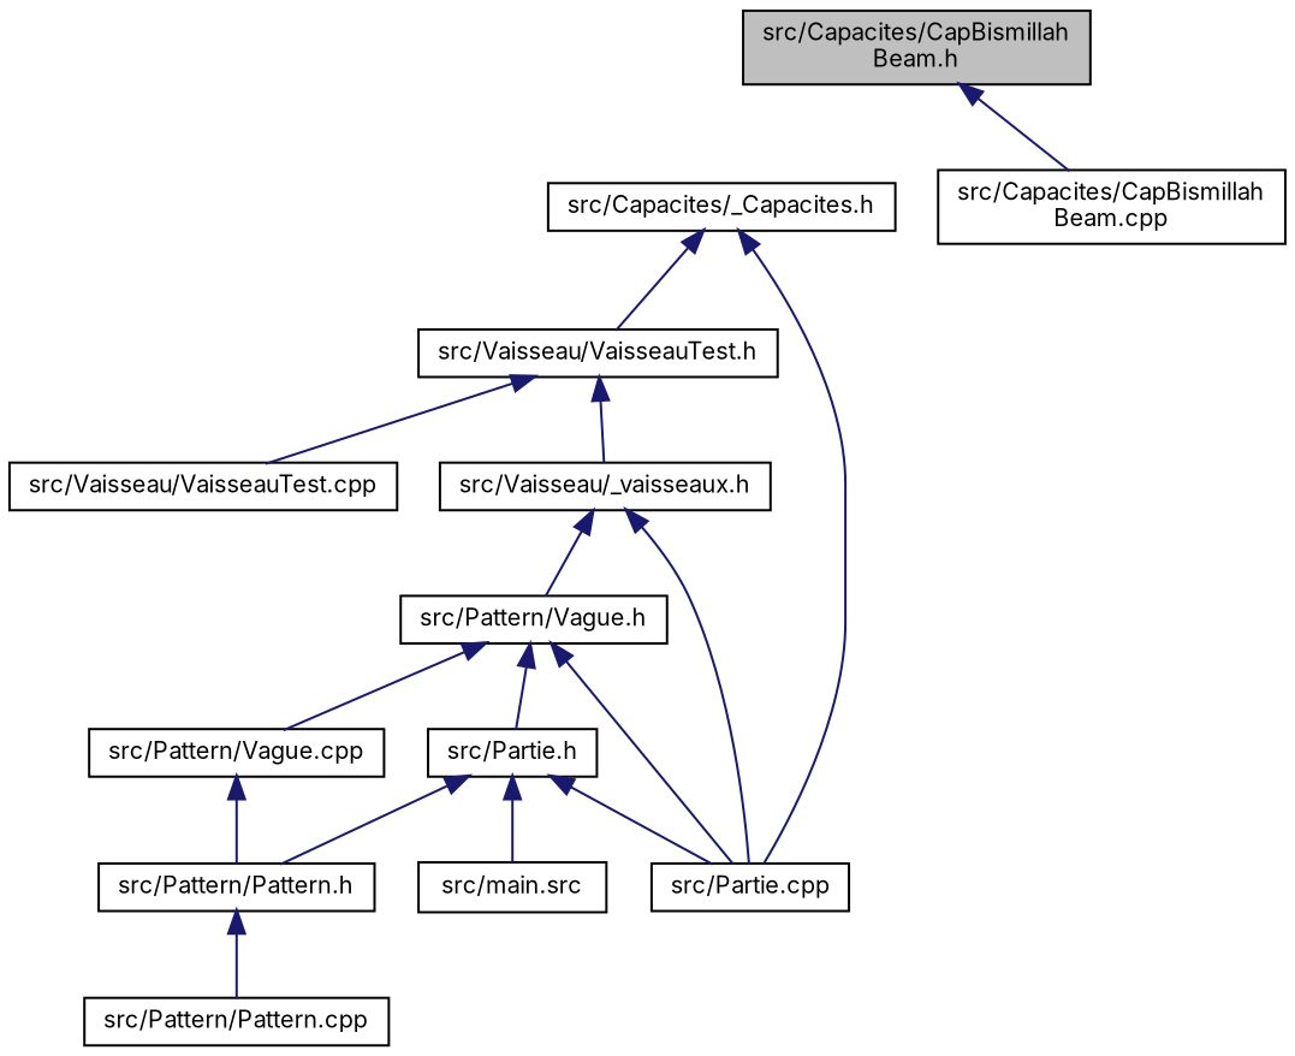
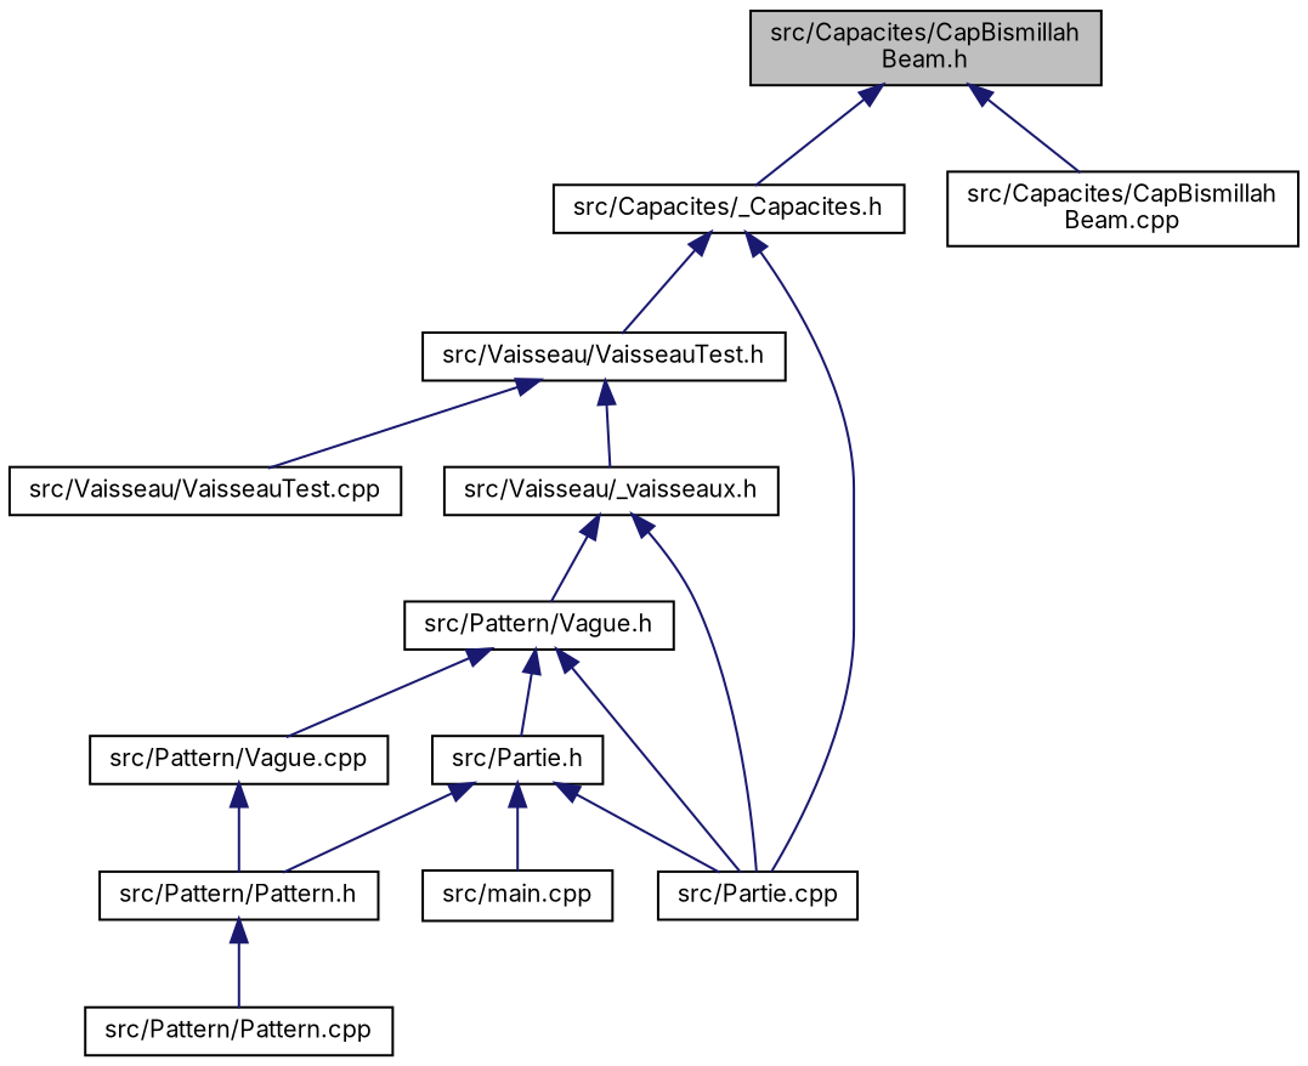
  digraph {
    fontname=Inter
    node [color=black fillcolor=white fontname=Inter fontsize=10 shape=record style=filled]
    edge [color=midnightblue dir=back fontname=Inter fontsize=10 labelfontname=Helvetica labelfontsize=10 style=solid]
    n1 [fillcolor=grey75 fontcolor=black height=0.2 label="src/Capacites/CapBismillah\lBeam.h" width=0.4]
    n2 [height=0.2 label="src/Capacites/_Capacites.h" width=0.4]
    n3 [height=0.2 label="src/Capacites/CapBismillah\lBeam.cpp" width=0.4]
    n4 [height=0.2 label="src/Vaisseau/VaisseauTest.h" width=0.4]
    n5 [height=0.2 label="src/Partie.cpp" width=0.4]
    n6 [height=0.2 label="src/Vaisseau/_vaisseaux.h" width=0.4]
    n7 [height=0.2 label="src/Vaisseau/VaisseauTest.cpp" width=0.4]
    n8 [height=0.2 label="src/Pattern/Vague.h" width=0.4]
    n9 [height=0.2 label="src/Partie.h" width=0.4]
    n10 [height=0.2 label="src/Pattern/Vague.cpp" width=0.4]
    n11 [height=0.2 label="src/Pattern/Pattern.h" width=0.4]
-   n12 [height=0.2 label="src/main.src" width=0.4]
+   n12 [height=0.2 label="src/main.cpp" width=0.4]
    n13 [height=0.2 label="src/Pattern/Pattern.cpp" width=0.4]
+   n1 -> n2
    n1 -> n3
    n2 -> n4
    n2 -> n5
    n4 -> n6
    n4 -> n7
    n6 -> n5
    n6 -> n8
    n8 -> n5
    n8 -> n9
    n8 -> n10
    n9 -> n5
    n9 -> n11
    n9 -> n12
    n10 -> n11
    n11 -> n13
  }
